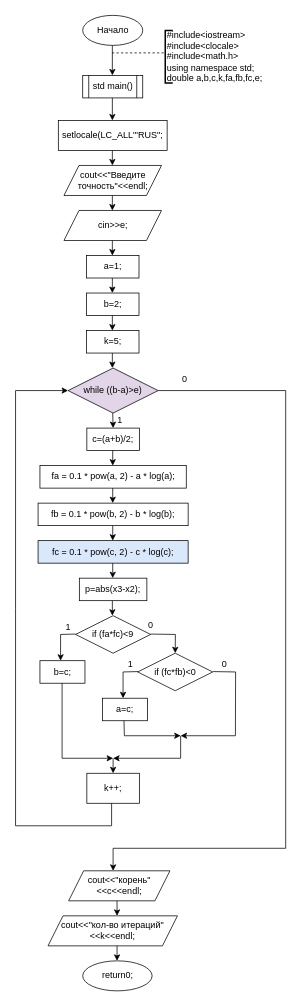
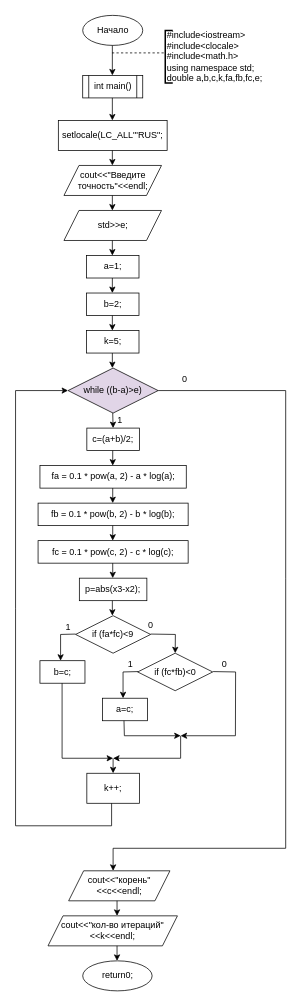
  <mxCell id="0" />
  <mxCell id="1" parent="0" />
  <mxCell id="2" value="Начало" style="ellipse;whiteSpace=wrap;html=1;" vertex="1" parent="1"><mxGeometry x="109.5" y="20" width="80" height="40" as="geometry" /></mxCell>
  <mxCell id="3" value="" style="endArrow=classic;html=1;rounded=0;" edge="1" parent="1"><mxGeometry width="50" height="50" relative="1" as="geometry"><mxPoint x="149" y="60" as="sourcePoint" /><mxPoint x="149" y="100" as="targetPoint" /></mxGeometry></mxCell>
  <mxCell id="4" value="" style="endArrow=none;dashed=1;html=1;rounded=0;" edge="1" parent="1"><mxGeometry width="50" height="50" relative="1" as="geometry"><mxPoint x="148.5" y="70" as="sourcePoint" /><mxPoint x="219.5" y="70" as="targetPoint" /></mxGeometry></mxCell>
  <mxCell id="5" value="#include&amp;lt;iostream&amp;gt;&lt;div&gt;#include&amp;lt;clocale&amp;gt;&lt;br&gt;&lt;/div&gt;&lt;div&gt;#include&amp;lt;math.h&amp;gt;&lt;br&gt;&lt;/div&gt;&lt;div&gt;using namespace std;&lt;/div&gt;&lt;div&gt;double a,b,c,k,fa,fb,fc,e;&lt;/div&gt;" style="strokeWidth=2;html=1;shape=mxgraph.flowchart.annotation_1;align=left;pointerEvents=1;" vertex="1" parent="1"><mxGeometry x="219.5" y="40" width="10" height="70" as="geometry" /></mxCell>
- <mxCell id="6" value="std main()" style="shape=process;whiteSpace=wrap;html=1;backgroundOutline=1;" vertex="1" parent="1"><mxGeometry x="109.5" y="100" width="80" height="30" as="geometry" /></mxCell>
+ <mxCell id="6" value="int main()" style="shape=process;whiteSpace=wrap;html=1;backgroundOutline=1;" vertex="1" parent="1"><mxGeometry x="109.5" y="100" width="80" height="30" as="geometry" /></mxCell>
  <mxCell id="7" value="setlocale(LC_ALL&quot;'RUS&quot;;" style="rounded=0;whiteSpace=wrap;html=1;" vertex="1" parent="1"><mxGeometry x="77" y="160" width="145" height="40" as="geometry" /></mxCell>
  <mxCell id="8" value="" style="endArrow=classic;html=1;rounded=0;" edge="1" parent="1"><mxGeometry width="50" height="50" relative="1" as="geometry"><mxPoint x="149" y="130" as="sourcePoint" /><mxPoint x="149" y="160" as="targetPoint" /></mxGeometry></mxCell>
  <mxCell id="9" value="" style="endArrow=classic;html=1;rounded=0;" edge="1" parent="1"><mxGeometry width="50" height="50" relative="1" as="geometry"><mxPoint x="149" y="200" as="sourcePoint" /><mxPoint x="149" y="220" as="targetPoint" /></mxGeometry></mxCell>
  <mxCell id="10" value="cout&amp;lt;&amp;lt;&quot;Введите точность&quot;&amp;lt;&amp;lt;endl;" style="shape=parallelogram;perimeter=parallelogramPerimeter;whiteSpace=wrap;html=1;fixedSize=1;" vertex="1" parent="1"><mxGeometry x="84.5" y="220" width="130" height="40" as="geometry" /></mxCell>
- <mxCell id="11" value="cin&amp;gt;&amp;gt;e;" style="shape=parallelogram;perimeter=parallelogramPerimeter;whiteSpace=wrap;html=1;fixedSize=1;" vertex="1" parent="1"><mxGeometry x="84.5" y="280" width="130" height="40" as="geometry" /></mxCell>
+ <mxCell id="11" value="std&amp;gt;&amp;gt;e;" style="shape=parallelogram;perimeter=parallelogramPerimeter;whiteSpace=wrap;html=1;fixedSize=1;" vertex="1" parent="1"><mxGeometry x="84.5" y="280" width="130" height="40" as="geometry" /></mxCell>
  <mxCell id="12" value="" style="endArrow=classic;html=1;rounded=0;" edge="1" parent="1"><mxGeometry width="50" height="50" relative="1" as="geometry"><mxPoint x="149" y="260" as="sourcePoint" /><mxPoint x="149" y="280" as="targetPoint" /></mxGeometry></mxCell>
  <mxCell id="13" value="" style="endArrow=classic;html=1;rounded=0;" edge="1" parent="1"><mxGeometry width="50" height="50" relative="1" as="geometry"><mxPoint x="149" y="320" as="sourcePoint" /><mxPoint x="149" y="340" as="targetPoint" /></mxGeometry></mxCell>
  <mxCell id="14" value="a=1;" style="rounded=0;whiteSpace=wrap;html=1;" vertex="1" parent="1"><mxGeometry x="114.5" y="340" width="70" height="30" as="geometry" /></mxCell>
  <mxCell id="15" value="b=2;" style="rounded=0;whiteSpace=wrap;html=1;" vertex="1" parent="1"><mxGeometry x="114.5" y="390" width="70" height="30" as="geometry" /></mxCell>
  <mxCell id="16" value="k=5;" style="rounded=0;whiteSpace=wrap;html=1;" vertex="1" parent="1"><mxGeometry x="114.5" y="440" width="70" height="30" as="geometry" /></mxCell>
  <mxCell id="17" value="" style="endArrow=classic;html=1;rounded=0;" edge="1" parent="1"><mxGeometry width="50" height="50" relative="1" as="geometry"><mxPoint x="149" y="370" as="sourcePoint" /><mxPoint x="149" y="390" as="targetPoint" /></mxGeometry></mxCell>
  <mxCell id="18" value="" style="endArrow=classic;html=1;rounded=0;" edge="1" parent="1"><mxGeometry width="50" height="50" relative="1" as="geometry"><mxPoint x="149" y="420" as="sourcePoint" /><mxPoint x="149" y="440" as="targetPoint" /></mxGeometry></mxCell>
  <mxCell id="19" value="" style="endArrow=classic;html=1;rounded=0;" edge="1" parent="1"><mxGeometry width="50" height="50" relative="1" as="geometry"><mxPoint x="149" y="470" as="sourcePoint" /><mxPoint x="149" y="490" as="targetPoint" /></mxGeometry></mxCell>
  <mxCell id="20" value="while ((b-a)&amp;gt;e)" style="rhombus;whiteSpace=wrap;html=1;fillColor=#e1d5e7;" vertex="1" parent="1"><mxGeometry x="90" y="490" width="120" height="60" as="geometry" /></mxCell>
  <mxCell id="21" value="" style="endArrow=classic;html=1;rounded=0;" edge="1" parent="1"><mxGeometry width="50" height="50" relative="1" as="geometry"><mxPoint x="149.5" y="550" as="sourcePoint" /><mxPoint x="150" y="570" as="targetPoint" /></mxGeometry></mxCell>
  <mxCell id="22" value="1" style="text;html=1;align=center;verticalAlign=middle;resizable=0;points=[];autosize=1;strokeColor=none;fillColor=none;" vertex="1" parent="1"><mxGeometry x="144" y="545" width="30" height="30" as="geometry" /></mxCell>
  <mxCell id="23" value="c=(a+b)/2;" style="rounded=0;whiteSpace=wrap;html=1;" vertex="1" parent="1"><mxGeometry x="115" y="570" width="70" height="30" as="geometry" /></mxCell>
  <mxCell id="24" value="" style="endArrow=classic;html=1;rounded=0;" edge="1" parent="1"><mxGeometry width="50" height="50" relative="1" as="geometry"><mxPoint x="149.5" y="600" as="sourcePoint" /><mxPoint x="149.5" y="620" as="targetPoint" /></mxGeometry></mxCell>
  <mxCell id="25" value="fa = 0.1 * pow(a, 2) - a * log(a);" style="rounded=0;whiteSpace=wrap;html=1;" vertex="1" parent="1"><mxGeometry x="52.5" y="620" width="195" height="30" as="geometry" /></mxCell>
  <mxCell id="26" value="" style="endArrow=classic;html=1;rounded=0;" edge="1" parent="1"><mxGeometry width="50" height="50" relative="1" as="geometry"><mxPoint x="149.5" y="650" as="sourcePoint" /><mxPoint x="149.5" y="670" as="targetPoint" /></mxGeometry></mxCell>
  <mxCell id="27" value="fb = 0.1 * pow(b, 2) - b * log(b);" style="rounded=0;whiteSpace=wrap;html=1;" vertex="1" parent="1"><mxGeometry x="50" y="670" width="200" height="30" as="geometry" /></mxCell>
- <mxCell id="28" value="fc = 0.1 * pow(c, 2) - c * log(c);" style="rounded=0;whiteSpace=wrap;html=1;fillColor=#dae8fc;" vertex="1" parent="1"><mxGeometry x="50" y="720" width="200" height="30" as="geometry" /></mxCell>
+ <mxCell id="28" value="fc = 0.1 * pow(c, 2) - c * log(c);" style="rounded=0;whiteSpace=wrap;html=1;" vertex="1" parent="1"><mxGeometry x="50" y="720" width="200" height="30" as="geometry" /></mxCell>
  <mxCell id="29" value="p=abs(x3-x2);" style="rounded=0;whiteSpace=wrap;html=1;" vertex="1" parent="1"><mxGeometry x="105" y="770" width="90" height="30" as="geometry" /></mxCell>
  <mxCell id="30" value="" style="endArrow=classic;html=1;rounded=0;" edge="1" parent="1"><mxGeometry width="50" height="50" relative="1" as="geometry"><mxPoint x="149.5" y="700" as="sourcePoint" /><mxPoint x="149.5" y="720" as="targetPoint" /></mxGeometry></mxCell>
  <mxCell id="31" value="" style="endArrow=classic;html=1;rounded=0;" edge="1" parent="1"><mxGeometry width="50" height="50" relative="1" as="geometry"><mxPoint x="149.5" y="750" as="sourcePoint" /><mxPoint x="149.5" y="770" as="targetPoint" /></mxGeometry></mxCell>
  <mxCell id="32" value="" style="endArrow=classic;html=1;rounded=0;" edge="1" parent="1"><mxGeometry width="50" height="50" relative="1" as="geometry"><mxPoint x="210" y="520" as="sourcePoint" /><mxPoint x="150" y="1160" as="targetPoint" /><Array as="points"><mxPoint x="380" y="520" /><mxPoint x="380" y="770" /><mxPoint x="380" y="1130" /><mxPoint x="150" y="1130" /></Array></mxGeometry></mxCell>
  <mxCell id="33" value="0" style="text;html=1;align=center;verticalAlign=middle;resizable=0;points=[];autosize=1;strokeColor=none;fillColor=none;" vertex="1" parent="1"><mxGeometry x="230" y="490" width="30" height="30" as="geometry" /></mxCell>
  <mxCell id="34" value="" style="endArrow=classic;html=1;rounded=0;" edge="1" parent="1"><mxGeometry width="50" height="50" relative="1" as="geometry"><mxPoint x="149" y="800" as="sourcePoint" /><mxPoint x="149" y="820" as="targetPoint" /></mxGeometry></mxCell>
  <mxCell id="35" value="if (fa*fc)&amp;lt;9" style="rhombus;whiteSpace=wrap;html=1;" vertex="1" parent="1"><mxGeometry x="100" y="820" width="100" height="50" as="geometry" /></mxCell>
  <mxCell id="36" value="" style="endArrow=classic;html=1;rounded=0;" edge="1" parent="1"><mxGeometry width="50" height="50" relative="1" as="geometry"><mxPoint x="100" y="844.5" as="sourcePoint" /><mxPoint x="80" y="880" as="targetPoint" /><Array as="points"><mxPoint x="80" y="845" /></Array></mxGeometry></mxCell>
  <mxCell id="37" value="b=c;" style="rounded=0;whiteSpace=wrap;html=1;" vertex="1" parent="1"><mxGeometry x="52.5" y="880" width="60" height="30" as="geometry" /></mxCell>
  <mxCell id="38" value="1" style="text;html=1;align=center;verticalAlign=middle;resizable=0;points=[];autosize=1;strokeColor=none;fillColor=none;" vertex="1" parent="1"><mxGeometry x="75" y="820" width="30" height="30" as="geometry" /></mxCell>
  <mxCell id="39" value="" style="endArrow=classic;html=1;rounded=0;entryX=0.5;entryY=0;entryDx=0;entryDy=0;" edge="1" parent="1" target="41"><mxGeometry width="50" height="50" relative="1" as="geometry"><mxPoint x="200" y="844.5" as="sourcePoint" /><mxPoint x="230" y="870" as="targetPoint" /><Array as="points"><mxPoint x="233" y="845" /></Array></mxGeometry></mxCell>
  <mxCell id="40" value="0" style="text;html=1;align=center;verticalAlign=middle;resizable=0;points=[];autosize=1;strokeColor=none;fillColor=none;" vertex="1" parent="1"><mxGeometry x="185" y="818" width="30" height="30" as="geometry" /></mxCell>
  <mxCell id="41" value="if (fc*fb)&amp;lt;0" style="rhombus;whiteSpace=wrap;html=1;" vertex="1" parent="1"><mxGeometry x="182.75" y="870" width="100" height="50" as="geometry" /></mxCell>
  <mxCell id="42" value="" style="endArrow=classic;html=1;rounded=0;" edge="1" parent="1"><mxGeometry width="50" height="50" relative="1" as="geometry"><mxPoint x="183.25" y="894.5" as="sourcePoint" /><mxPoint x="163.25" y="930" as="targetPoint" /><Array as="points"><mxPoint x="163.25" y="895" /></Array></mxGeometry></mxCell>
  <mxCell id="43" value="a=c;" style="rounded=0;whiteSpace=wrap;html=1;" vertex="1" parent="1"><mxGeometry x="135.75" y="930" width="60" height="30" as="geometry" /></mxCell>
  <mxCell id="44" value="1" style="text;html=1;align=center;verticalAlign=middle;resizable=0;points=[];autosize=1;strokeColor=none;fillColor=none;" vertex="1" parent="1"><mxGeometry x="158.25" y="870" width="30" height="30" as="geometry" /></mxCell>
  <mxCell id="45" value="" style="endArrow=classic;html=1;rounded=0;" edge="1" parent="1"><mxGeometry width="50" height="50" relative="1" as="geometry"><mxPoint x="283.25" y="894.5" as="sourcePoint" /><mxPoint x="240" y="980" as="targetPoint" /><Array as="points"><mxPoint x="313.25" y="895" /><mxPoint x="313" y="980" /></Array></mxGeometry></mxCell>
  <mxCell id="46" value="0" style="text;html=1;align=center;verticalAlign=middle;resizable=0;points=[];autosize=1;strokeColor=none;fillColor=none;" vertex="1" parent="1"><mxGeometry x="282.75" y="870" width="30" height="30" as="geometry" /></mxCell>
  <mxCell id="47" value="" style="endArrow=classic;html=1;rounded=0;" edge="1" parent="1"><mxGeometry width="50" height="50" relative="1" as="geometry"><mxPoint x="164.5" y="960" as="sourcePoint" /><mxPoint x="240" y="980" as="targetPoint" /><Array as="points"><mxPoint x="165" y="980" /></Array></mxGeometry></mxCell>
  <mxCell id="48" value="" style="endArrow=classic;html=1;rounded=0;" edge="1" parent="1"><mxGeometry width="50" height="50" relative="1" as="geometry"><mxPoint x="82" y="910" as="sourcePoint" /><mxPoint x="150" y="1010" as="targetPoint" /><Array as="points"><mxPoint x="82" y="1010" /></Array></mxGeometry></mxCell>
  <mxCell id="49" value="" style="endArrow=classic;html=1;rounded=0;" edge="1" parent="1"><mxGeometry width="50" height="50" relative="1" as="geometry"><mxPoint x="240" y="980" as="sourcePoint" /><mxPoint x="150" y="1010" as="targetPoint" /><Array as="points"><mxPoint x="240" y="1010" /></Array></mxGeometry></mxCell>
  <mxCell id="50" value="" style="endArrow=classic;html=1;rounded=0;" edge="1" parent="1" target="51"><mxGeometry width="50" height="50" relative="1" as="geometry"><mxPoint x="150" y="1010" as="sourcePoint" /><mxPoint x="150" y="1040" as="targetPoint" /></mxGeometry></mxCell>
  <mxCell id="51" value="k++;" style="rounded=0;whiteSpace=wrap;html=1;" vertex="1" parent="1"><mxGeometry x="115" y="1030" width="70" height="40" as="geometry" /></mxCell>
  <mxCell id="52" value="" style="endArrow=classic;html=1;rounded=0;entryX=0;entryY=0.5;entryDx=0;entryDy=0;" edge="1" parent="1" target="20"><mxGeometry width="50" height="50" relative="1" as="geometry"><mxPoint x="148" y="1070" as="sourcePoint" /><mxPoint x="-30" y="460" as="targetPoint" /><Array as="points"><mxPoint x="148" y="1100" /><mxPoint x="20" y="1100" /><mxPoint x="20" y="810" /><mxPoint x="20" y="520" /></Array></mxGeometry></mxCell>
  <mxCell id="53" value="cout&amp;lt;&amp;lt;&quot;корень&quot;&amp;lt;&amp;lt;c&amp;lt;&amp;lt;endl;" style="shape=parallelogram;perimeter=parallelogramPerimeter;whiteSpace=wrap;html=1;fixedSize=1;" vertex="1" parent="1"><mxGeometry x="90.75" y="1160" width="135" height="40" as="geometry" /></mxCell>
  <mxCell id="54" value="cout&amp;lt;&amp;lt;&quot;кол-во итераций&quot;&amp;lt;&amp;lt;k&amp;lt;&amp;lt;endl;" style="shape=parallelogram;perimeter=parallelogramPerimeter;whiteSpace=wrap;html=1;fixedSize=1;" vertex="1" parent="1"><mxGeometry x="63.25" y="1220" width="172.5" height="40" as="geometry" /></mxCell>
  <mxCell id="55" value="" style="endArrow=classic;html=1;rounded=0;" edge="1" parent="1"><mxGeometry width="50" height="50" relative="1" as="geometry"><mxPoint x="155.25" y="1200" as="sourcePoint" /><mxPoint x="155.25" y="1220" as="targetPoint" /></mxGeometry></mxCell>
  <mxCell id="56" value="" style="endArrow=classic;html=1;rounded=0;" edge="1" parent="1"><mxGeometry width="50" height="50" relative="1" as="geometry"><mxPoint x="155.25" y="1260" as="sourcePoint" /><mxPoint x="155.25" y="1280" as="targetPoint" /></mxGeometry></mxCell>
  <mxCell id="57" value="return0;" style="ellipse;whiteSpace=wrap;html=1;" vertex="1" parent="1"><mxGeometry x="109.5" y="1280" width="92.5" height="40" as="geometry" /></mxCell>
